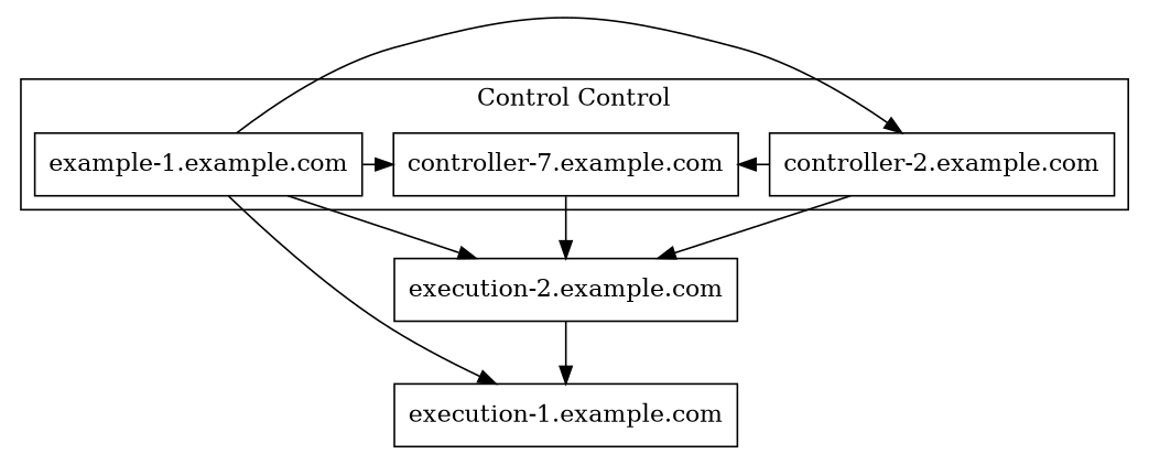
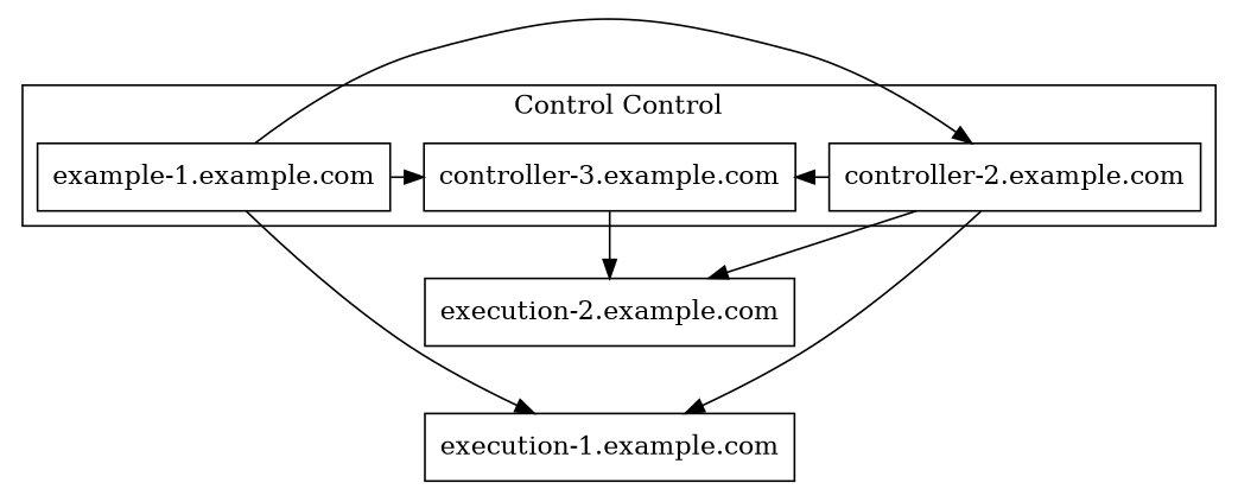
  strict digraph {
    rankdir=TB
    node [shape=box]
    n1 [label="example-1.example.com"]
    "controller-2.example.com"
-   "controller-3.example.com" [label="controller-7.example.com"]
+   "controller-3.example.com"
    "execution-1.example.com"
    "execution-2.example.com"
    subgraph cluster_1 {
      label="Control Control"
      type=solid
      subgraph sub_2 {
        label="Control Nodes"
        rank=same
        type=solid
        n1
        "controller-2.example.com"
        "controller-3.example.com"
      }
    }
    n1 -> "controller-2.example.com"
    n1 -> "controller-3.example.com"
    n1 -> "execution-1.example.com"
-   n1 -> "execution-2.example.com"
    "controller-2.example.com" -> "controller-3.example.com"
-   "execution-2.example.com" -> "execution-1.example.com"
+   "controller-2.example.com" -> "execution-1.example.com"
    "controller-2.example.com" -> "execution-2.example.com"
    "controller-3.example.com" -> "execution-2.example.com"
  }
